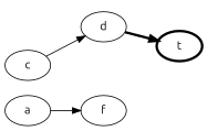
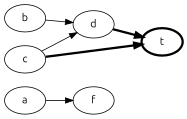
  digraph {
    fontname=Ubuntu
    rankdir=LR
    node [fontname=Ubuntu]
    edge [fontname=Ubuntu]
    a
    f
+   b
    d
    c
    t [penwidth=3]
    a -> f
+   b -> d
    d -> t [penwidth=3]
    c -> d
+   c -> t [penwidth=3]
  }
